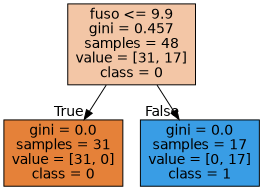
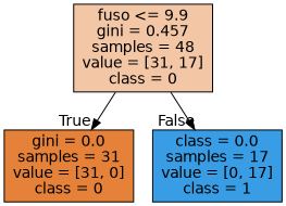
  digraph {
    node [color=black fontname=helvetica shape=box style=filled]
    edge [fontname=helvetica labeldistance=2.5]
    n1 [fillcolor="#f3c6a6" label="fuso <= 9.9\ngini = 0.457\nsamples = 48\nvalue = [31, 17]\nclass = 0"]
    n2 [fillcolor="#e58139" label="gini = 0.0\nsamples = 31\nvalue = [31, 0]\nclass = 0"]
-   n3 [fillcolor="#399de5" label="gini = 0.0\nsamples = 17\nvalue = [0, 17]\nclass = 1"]
+   n3 [fillcolor="#399de5" label="class = 0.0\nsamples = 17\nvalue = [0, 17]\nclass = 1"]
    n1 -> n2 [headlabel=True labelangle=45]
    n1 -> n3 [headlabel=False labelangle=-45]
  }
